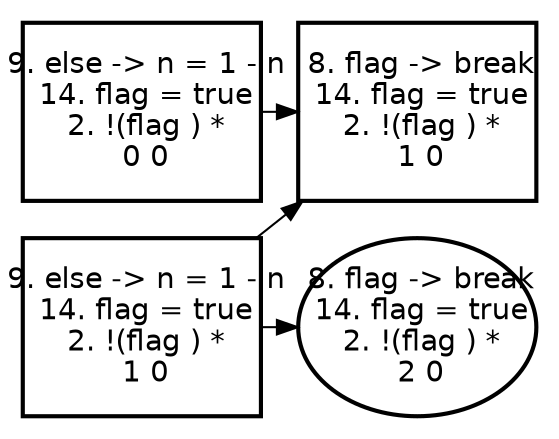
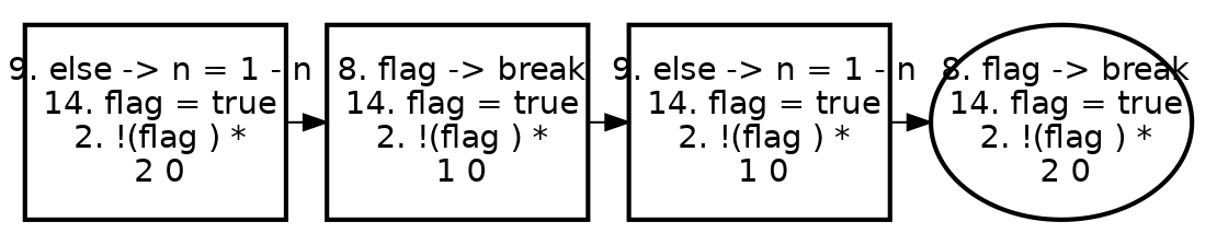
  digraph {
    rankdir=LR
    ranksep=.25
    node [fixedsize=true fontname=Helvetica fontsize=14 shape=box style=bold]
-   n1 [height=1.2 label=" 9. else -> n = 1 - n\n 14. flag = true\n 2. !(flag ) *\n 0 0\n" width=1.6]
+   n1 [height=1.2 label=" 9. else -> n = 1 - n\n 14. flag = true\n 2. !(flag ) *\n 2 0\n" width=1.6]
    n2 [height=1.2 label=" 8. flag -> break\n 14. flag = true\n 2. !(flag ) *\n 1 0\n" width=1.6]
    n3 [height=1.2 label=" 9. else -> n = 1 - n\n 14. flag = true\n 2. !(flag ) *\n 1 0\n" width=1.6]
    n4 [height=1.2 label=" 8. flag -> break\n 14. flag = true\n 2. !(flag ) *\n 2 0\n" shape=ellipse width=1.6]
    n1 -> n2
-   n3 -> n2
+   n2 -> n3
    n3 -> n4
  }
